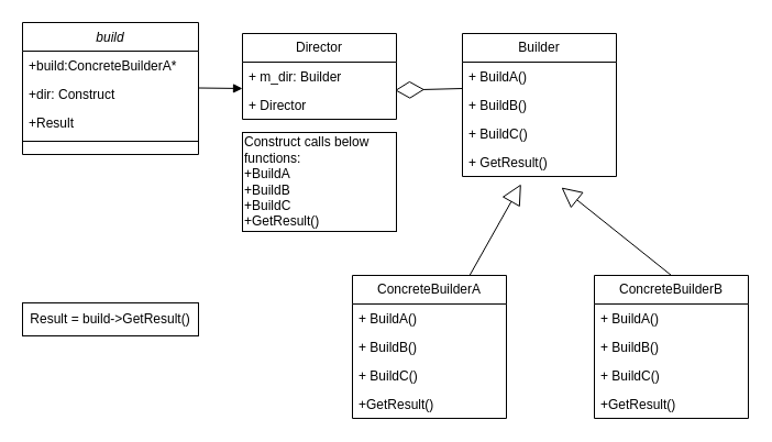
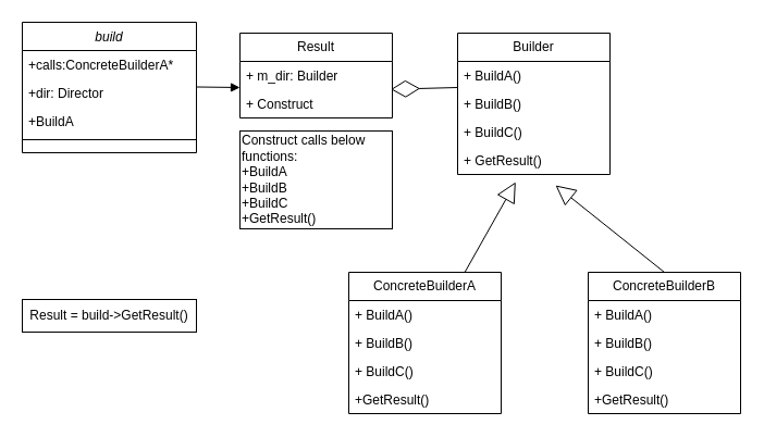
  <mxCell id="0" />
  <mxCell id="1" parent="0" />
  <mxCell id="2" value="build" style="swimlane;fontStyle=2;align=center;verticalAlign=top;childLayout=stackLayout;horizontal=1;startSize=26;horizontalStack=0;resizeParent=1;resizeLast=0;collapsible=1;marginBottom=0;rounded=0;shadow=0;strokeWidth=1;" parent="1" vertex="1"><mxGeometry x="20" y="20" width="160" height="120" as="geometry"><mxRectangle x="230" y="140" width="160" height="26" as="alternateBounds" /></mxGeometry></mxCell>
- <mxCell id="3" value="+build:ConcreteBuilderA*" style="text;align=left;verticalAlign=top;spacingLeft=4;spacingRight=4;overflow=hidden;rotatable=0;points=[[0,0.5],[1,0.5]];portConstraint=eastwest;" parent="2" vertex="1"><mxGeometry y="26" width="160" height="26" as="geometry" /></mxCell>
- <mxCell id="4" value="+dir: Construct&#10;" style="text;align=left;verticalAlign=top;spacingLeft=4;spacingRight=4;overflow=hidden;rotatable=0;points=[[0,0.5],[1,0.5]];portConstraint=eastwest;rounded=0;shadow=0;html=0;" parent="2" vertex="1"><mxGeometry y="52" width="160" height="26" as="geometry" /></mxCell>
- <mxCell id="5" value="+Result" style="text;align=left;verticalAlign=top;spacingLeft=4;spacingRight=4;overflow=hidden;rotatable=0;points=[[0,0.5],[1,0.5]];portConstraint=eastwest;rounded=0;shadow=0;html=0;" parent="2" vertex="1"><mxGeometry y="78" width="160" height="26" as="geometry" /></mxCell>
+ <mxCell id="3" value="+calls:ConcreteBuilderA*" style="text;align=left;verticalAlign=top;spacingLeft=4;spacingRight=4;overflow=hidden;rotatable=0;points=[[0,0.5],[1,0.5]];portConstraint=eastwest;" parent="2" vertex="1"><mxGeometry y="26" width="160" height="26" as="geometry" /></mxCell>
+ <mxCell id="4" value="+dir: Director&#10;" style="text;align=left;verticalAlign=top;spacingLeft=4;spacingRight=4;overflow=hidden;rotatable=0;points=[[0,0.5],[1,0.5]];portConstraint=eastwest;rounded=0;shadow=0;html=0;" parent="2" vertex="1"><mxGeometry y="52" width="160" height="26" as="geometry" /></mxCell>
+ <mxCell id="5" value="+BuildA" style="text;align=left;verticalAlign=top;spacingLeft=4;spacingRight=4;overflow=hidden;rotatable=0;points=[[0,0.5],[1,0.5]];portConstraint=eastwest;rounded=0;shadow=0;html=0;" parent="2" vertex="1"><mxGeometry y="78" width="160" height="26" as="geometry" /></mxCell>
  <mxCell id="6" value="" style="line;html=1;strokeWidth=1;align=left;verticalAlign=middle;spacingTop=-1;spacingLeft=3;spacingRight=3;rotatable=0;labelPosition=right;points=[];portConstraint=eastwest;" parent="2" vertex="1"><mxGeometry y="104" width="160" height="8" as="geometry" /></mxCell>
- <mxCell id="7" value="Director" style="swimlane;fontStyle=0;childLayout=stackLayout;horizontal=1;startSize=26;fillColor=none;horizontalStack=0;resizeParent=1;resizeParentMax=0;resizeLast=0;collapsible=1;marginBottom=0;whiteSpace=wrap;html=1;" vertex="1" parent="1"><mxGeometry x="220" y="30" width="140" height="78" as="geometry" /></mxCell>
+ <mxCell id="7" value="Result" style="swimlane;fontStyle=0;childLayout=stackLayout;horizontal=1;startSize=26;fillColor=none;horizontalStack=0;resizeParent=1;resizeParentMax=0;resizeLast=0;collapsible=1;marginBottom=0;whiteSpace=wrap;html=1;" vertex="1" parent="1"><mxGeometry x="220" y="30" width="140" height="78" as="geometry" /></mxCell>
  <mxCell id="8" value="+ m_dir: Builder&lt;br&gt;" style="text;strokeColor=none;fillColor=none;align=left;verticalAlign=top;spacingLeft=4;spacingRight=4;overflow=hidden;rotatable=0;points=[[0,0.5],[1,0.5]];portConstraint=eastwest;whiteSpace=wrap;html=1;" vertex="1" parent="7"><mxGeometry y="26" width="140" height="26" as="geometry" /></mxCell>
- <mxCell id="9" value="+ Director" style="text;strokeColor=none;fillColor=none;align=left;verticalAlign=top;spacingLeft=4;spacingRight=4;overflow=hidden;rotatable=0;points=[[0,0.5],[1,0.5]];portConstraint=eastwest;whiteSpace=wrap;html=1;" vertex="1" parent="7"><mxGeometry y="52" width="140" height="26" as="geometry" /></mxCell>
+ <mxCell id="9" value="+ Construct" style="text;strokeColor=none;fillColor=none;align=left;verticalAlign=top;spacingLeft=4;spacingRight=4;overflow=hidden;rotatable=0;points=[[0,0.5],[1,0.5]];portConstraint=eastwest;whiteSpace=wrap;html=1;" vertex="1" parent="7"><mxGeometry y="52" width="140" height="26" as="geometry" /></mxCell>
  <mxCell id="10" value="Result = build-&amp;gt;GetResult()" style="html=1;whiteSpace=wrap;" vertex="1" parent="1"><mxGeometry x="20" y="275" width="160" height="30" as="geometry" /></mxCell>
  <mxCell id="11" value="" style="html=1;verticalAlign=bottom;endArrow=block;curved=0;rounded=0;" edge="1" parent="1"><mxGeometry width="80" relative="1" as="geometry"><mxPoint x="180" y="79.5" as="sourcePoint" /><mxPoint x="220" y="80" as="targetPoint" /></mxGeometry></mxCell>
  <mxCell id="12" value="Builder" style="swimlane;fontStyle=0;childLayout=stackLayout;horizontal=1;startSize=26;fillColor=none;horizontalStack=0;resizeParent=1;resizeParentMax=0;resizeLast=0;collapsible=1;marginBottom=0;whiteSpace=wrap;html=1;" vertex="1" parent="1"><mxGeometry x="420" y="30" width="140" height="130" as="geometry" /></mxCell>
  <mxCell id="13" value="+ BuildA()" style="text;strokeColor=none;fillColor=none;align=left;verticalAlign=top;spacingLeft=4;spacingRight=4;overflow=hidden;rotatable=0;points=[[0,0.5],[1,0.5]];portConstraint=eastwest;whiteSpace=wrap;html=1;" vertex="1" parent="12"><mxGeometry y="26" width="140" height="26" as="geometry" /></mxCell>
  <mxCell id="14" value="" style="endArrow=diamondThin;endFill=0;endSize=24;html=1;rounded=0;entryX=0.99;entryY=-0.013;entryDx=0;entryDy=0;entryPerimeter=0;" edge="1" parent="12" target="9"><mxGeometry width="160" relative="1" as="geometry"><mxPoint y="50" as="sourcePoint" /><mxPoint x="160" y="50" as="targetPoint" /></mxGeometry></mxCell>
  <mxCell id="15" value="+ BuildB()" style="text;strokeColor=none;fillColor=none;align=left;verticalAlign=top;spacingLeft=4;spacingRight=4;overflow=hidden;rotatable=0;points=[[0,0.5],[1,0.5]];portConstraint=eastwest;whiteSpace=wrap;html=1;" vertex="1" parent="12"><mxGeometry y="52" width="140" height="26" as="geometry" /></mxCell>
  <mxCell id="16" value="+ BuildC()" style="text;strokeColor=none;fillColor=none;align=left;verticalAlign=top;spacingLeft=4;spacingRight=4;overflow=hidden;rotatable=0;points=[[0,0.5],[1,0.5]];portConstraint=eastwest;whiteSpace=wrap;html=1;" vertex="1" parent="12"><mxGeometry y="78" width="140" height="26" as="geometry" /></mxCell>
  <mxCell id="17" value="+ GetResult()" style="text;strokeColor=none;fillColor=none;align=left;verticalAlign=top;spacingLeft=4;spacingRight=4;overflow=hidden;rotatable=0;points=[[0,0.5],[1,0.5]];portConstraint=eastwest;whiteSpace=wrap;html=1;" vertex="1" parent="12"><mxGeometry y="104" width="140" height="26" as="geometry" /></mxCell>
  <mxCell id="18" value="Construct calls below functions:&lt;br&gt;+BuildA&lt;br&gt;+BuildB&lt;br&gt;+BuildC&lt;br&gt;+GetResult()" style="html=1;whiteSpace=wrap;align=left;" vertex="1" parent="1"><mxGeometry x="220" y="120" width="140" height="90" as="geometry" /></mxCell>
  <mxCell id="19" value="ConcreteBuilderA" style="swimlane;fontStyle=0;childLayout=stackLayout;horizontal=1;startSize=26;fillColor=none;horizontalStack=0;resizeParent=1;resizeParentMax=0;resizeLast=0;collapsible=1;marginBottom=0;whiteSpace=wrap;html=1;" vertex="1" parent="1"><mxGeometry x="320" y="250" width="140" height="130" as="geometry" /></mxCell>
  <mxCell id="20" value="+ BuildA()" style="text;strokeColor=none;fillColor=none;align=left;verticalAlign=top;spacingLeft=4;spacingRight=4;overflow=hidden;rotatable=0;points=[[0,0.5],[1,0.5]];portConstraint=eastwest;whiteSpace=wrap;html=1;" vertex="1" parent="19"><mxGeometry y="26" width="140" height="26" as="geometry" /></mxCell>
  <mxCell id="21" value="+ BuildB()" style="text;strokeColor=none;fillColor=none;align=left;verticalAlign=top;spacingLeft=4;spacingRight=4;overflow=hidden;rotatable=0;points=[[0,0.5],[1,0.5]];portConstraint=eastwest;whiteSpace=wrap;html=1;" vertex="1" parent="19"><mxGeometry y="52" width="140" height="26" as="geometry" /></mxCell>
  <mxCell id="22" value="+ BuildC()&lt;span style=&quot;white-space: pre;&quot;&gt;&#09;&lt;/span&gt;" style="text;strokeColor=none;fillColor=none;align=left;verticalAlign=top;spacingLeft=4;spacingRight=4;overflow=hidden;rotatable=0;points=[[0,0.5],[1,0.5]];portConstraint=eastwest;whiteSpace=wrap;html=1;" vertex="1" parent="19"><mxGeometry y="78" width="140" height="26" as="geometry" /></mxCell>
  <mxCell id="23" value="+GetResult()" style="text;strokeColor=none;fillColor=none;align=left;verticalAlign=top;spacingLeft=4;spacingRight=4;overflow=hidden;rotatable=0;points=[[0,0.5],[1,0.5]];portConstraint=eastwest;whiteSpace=wrap;html=1;" vertex="1" parent="19"><mxGeometry y="104" width="140" height="26" as="geometry" /></mxCell>
  <mxCell id="24" value="ConcreteBuilderB" style="swimlane;fontStyle=0;childLayout=stackLayout;horizontal=1;startSize=26;fillColor=none;horizontalStack=0;resizeParent=1;resizeParentMax=0;resizeLast=0;collapsible=1;marginBottom=0;whiteSpace=wrap;html=1;" vertex="1" parent="1"><mxGeometry x="540" y="250" width="140" height="130" as="geometry" /></mxCell>
  <mxCell id="25" value="+ BuildA()" style="text;strokeColor=none;fillColor=none;align=left;verticalAlign=top;spacingLeft=4;spacingRight=4;overflow=hidden;rotatable=0;points=[[0,0.5],[1,0.5]];portConstraint=eastwest;whiteSpace=wrap;html=1;" vertex="1" parent="24"><mxGeometry y="26" width="140" height="26" as="geometry" /></mxCell>
  <mxCell id="26" value="+ BuildB()" style="text;strokeColor=none;fillColor=none;align=left;verticalAlign=top;spacingLeft=4;spacingRight=4;overflow=hidden;rotatable=0;points=[[0,0.5],[1,0.5]];portConstraint=eastwest;whiteSpace=wrap;html=1;" vertex="1" parent="24"><mxGeometry y="52" width="140" height="26" as="geometry" /></mxCell>
  <mxCell id="27" value="+ BuildC()&lt;span style=&quot;white-space: pre;&quot;&gt;&#09;&lt;/span&gt;" style="text;strokeColor=none;fillColor=none;align=left;verticalAlign=top;spacingLeft=4;spacingRight=4;overflow=hidden;rotatable=0;points=[[0,0.5],[1,0.5]];portConstraint=eastwest;whiteSpace=wrap;html=1;" vertex="1" parent="24"><mxGeometry y="78" width="140" height="26" as="geometry" /></mxCell>
  <mxCell id="28" value="+GetResult()" style="text;strokeColor=none;fillColor=none;align=left;verticalAlign=top;spacingLeft=4;spacingRight=4;overflow=hidden;rotatable=0;points=[[0,0.5],[1,0.5]];portConstraint=eastwest;whiteSpace=wrap;html=1;" vertex="1" parent="24"><mxGeometry y="104" width="140" height="26" as="geometry" /></mxCell>
  <mxCell id="29" value="" style="endArrow=block;endSize=16;endFill=0;html=1;rounded=0;entryX=0.381;entryY=1.269;entryDx=0;entryDy=0;entryPerimeter=0;" edge="1" parent="1" source="19" target="17"><mxGeometry width="160" relative="1" as="geometry"><mxPoint x="380" y="180" as="sourcePoint" /><mxPoint x="540" y="180" as="targetPoint" /></mxGeometry></mxCell>
  <mxCell id="30" value="" style="endArrow=block;endSize=16;endFill=0;html=1;rounded=0;exitX=0.5;exitY=0;exitDx=0;exitDy=0;" edge="1" parent="1" source="24"><mxGeometry width="160" relative="1" as="geometry"><mxPoint x="437" y="260" as="sourcePoint" /><mxPoint x="510" y="170" as="targetPoint" /></mxGeometry></mxCell>
